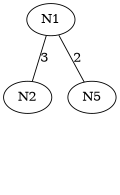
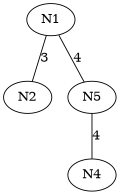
  graph {
    n1 [label=N1]
    n2 [label=N2]
    n3 [label=N5]
+   n4 [label=N4]
    n1 -- n2 [label=3]
-   n1 -- n3 [label=2]
+   n1 -- n3 [label=4]
+   n3 -- n4 [label=4]
  }
